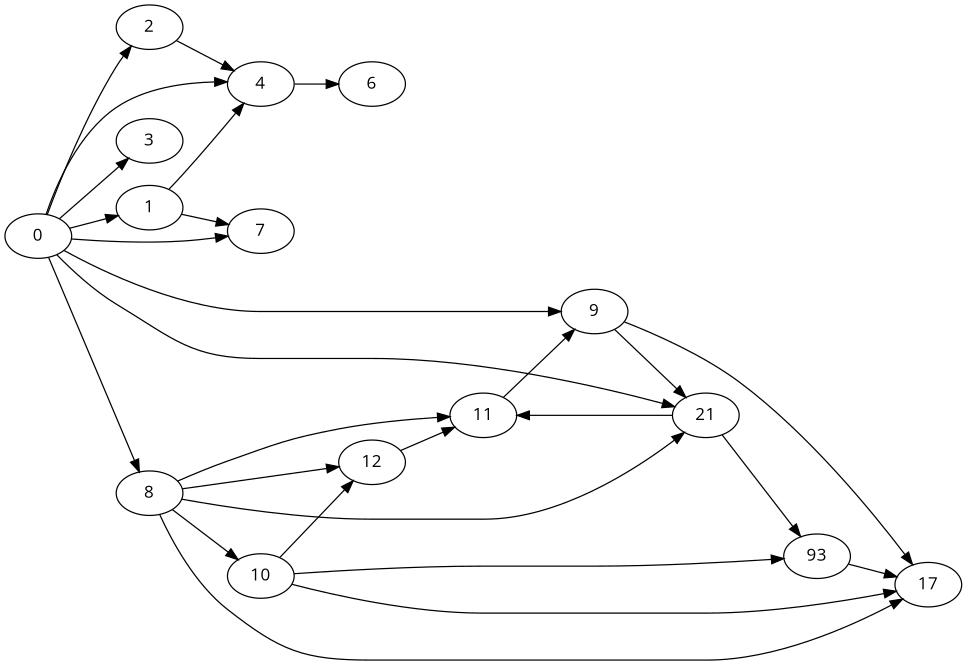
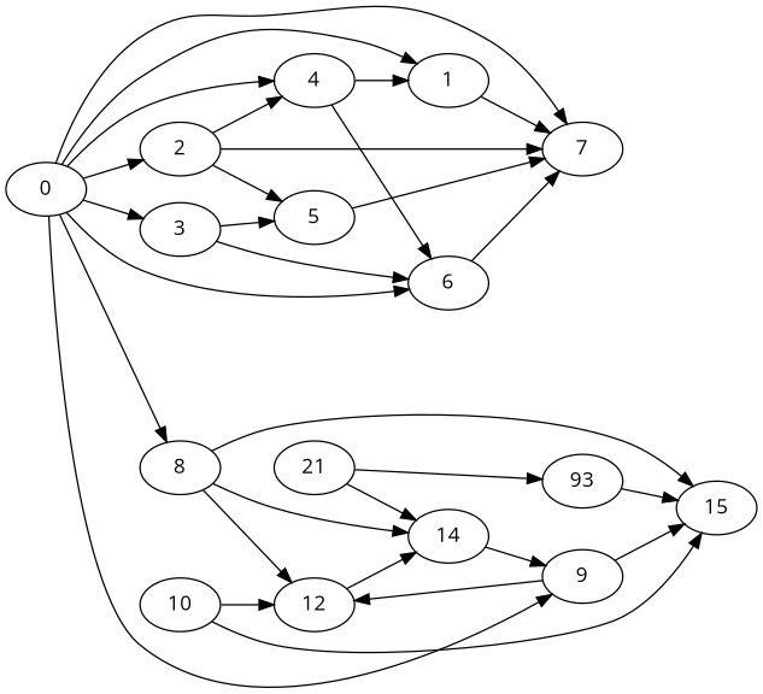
  digraph {
    fontname="Open Sans"
    rankdir=LR
    node [Weight=176 fontname="Open Sans"]
    edge [Weight=8 fontname="Open Sans"]
    0 [Weight=35]
    1 [Weight=88]
    2
    3 [Weight=159]
    4
    6 [Weight=141]
    7 [Weight=53]
    8 [Weight=35]
    9 [Weight=88]
+   5 [Weight=141]
    10
    n12 [Weight=159 label=21]
    12
-   14 [Weight=141 label=11]
-   15 [Weight=53 label=17]
+   14 [Weight=141]
+   15 [Weight=53]
    n16 [Weight=141 label=93]
    0 -> 1 [Weight=3]
    0 -> 2 [Weight=9]
    0 -> 3 [Weight=7]
    0 -> 4 [Weight=5]
-   0 -> n12 [Weight=4]
+   0 -> 6 [Weight=4]
    0 -> 7 [Weight=9]
    0 -> 8 [Weight=7]
    0 -> 9 [Weight=7]
-   1 -> 4 [Weight=10]
+   4 -> 1 [Weight=10]
    1 -> 7 [Weight=6]
    2 -> 4
+   2 -> 7 [Weight=3]
+   2 -> 5 [Weight=6]
+   3 -> 6
+   3 -> 5 [Weight=5]
    4 -> 6 [Weight=2]
-   8 -> 10 [Weight=9]
-   8 -> n12 [Weight=7]
+   6 -> 7
    8 -> 12 [Weight=5]
    8 -> 14 [Weight=4]
    8 -> 15 [Weight=9]
-   9 -> n12 [Weight=10]
+   9 -> 12 [Weight=10]
    9 -> 15 [Weight=6]
+   5 -> 7 [Weight=4]
    10 -> 12
    10 -> 15 [Weight=3]
-   10 -> n16 [Weight=6]
    n12 -> 14
    n12 -> n16 [Weight=5]
    12 -> 14 [Weight=2]
    14 -> 9
    n16 -> 15 [Weight=4]
  }
